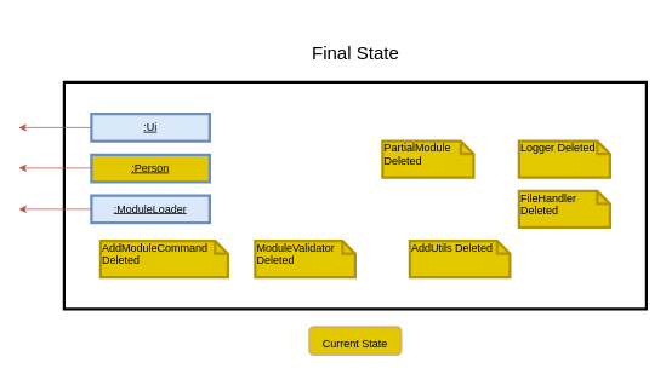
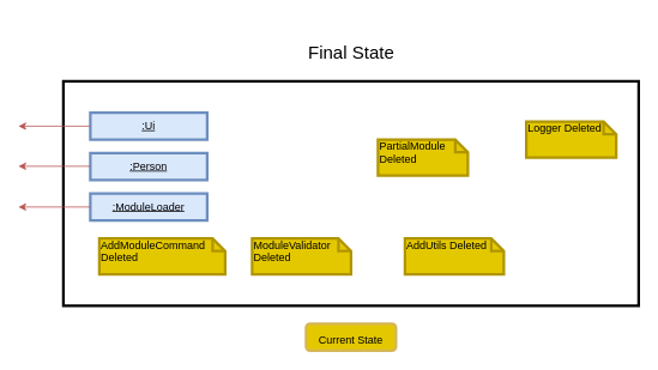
  <mxCell id="0" />
  <mxCell id="1" parent="0" />
  <mxCell id="2" value="" style="rounded=0;whiteSpace=wrap;html=1;strokeWidth=3;" parent="1" vertex="1"><mxGeometry x="70" y="90" width="640" height="250" as="geometry" /></mxCell>
  <mxCell id="3" value="&lt;font style=&quot;font-size: 20px&quot;&gt;Final State&lt;/font&gt;" style="text;html=1;align=center;verticalAlign=middle;resizable=0;points=[];autosize=1;fontSize=40;" parent="1" vertex="1"><mxGeometry x="335" y="20" width="110" height="60" as="geometry" /></mxCell>
  <mxCell id="4" value="&lt;font style=&quot;font-size: 12px&quot;&gt;Current State&lt;/font&gt;" style="rounded=1;whiteSpace=wrap;html=1;strokeWidth=3;fontSize=20;fillColor=#e3c800;strokeColor=#d6b656;" parent="1" vertex="1"><mxGeometry x="340" y="360" width="100" height="30" as="geometry" /></mxCell>
  <mxCell id="5" value="&lt;u&gt;:Ui&lt;/u&gt;" style="rounded=0;whiteSpace=wrap;html=1;strokeWidth=3;fontSize=12;fillColor=#dae8fc;strokeColor=#6c8ebf;" parent="1" vertex="1"><mxGeometry x="100" y="125" width="130" height="30" as="geometry" /></mxCell>
- <mxCell id="6" value="&lt;u&gt;:Person&lt;/u&gt;" style="rounded=0;whiteSpace=wrap;html=1;strokeWidth=3;fontSize=12;fillColor=#e3c800;strokeColor=#6c8ebf;" parent="1" vertex="1"><mxGeometry x="100" y="170" width="130" height="30" as="geometry" /></mxCell>
+ <mxCell id="6" value="&lt;u&gt;:Person&lt;/u&gt;" style="rounded=0;whiteSpace=wrap;html=1;strokeWidth=3;fontSize=12;fillColor=#dae8fc;strokeColor=#6c8ebf;" parent="1" vertex="1"><mxGeometry x="100" y="170" width="130" height="30" as="geometry" /></mxCell>
  <mxCell id="7" value="&lt;font color=&quot;#000000&quot;&gt;PartialModule Deleted&lt;/font&gt;" style="shape=note;whiteSpace=wrap;html=1;size=14;verticalAlign=top;align=left;spacingTop=-6;strokeWidth=3;fontSize=12;fillColor=#e3c800;strokeColor=#B09500;fontColor=#ffffff;" parent="1" vertex="1"><mxGeometry x="420" y="155" width="100" height="40" as="geometry" /></mxCell>
- <mxCell id="8" value="&lt;font color=&quot;#000000&quot;&gt;Logger Deleted&lt;/font&gt;" style="shape=note;whiteSpace=wrap;html=1;size=14;verticalAlign=top;align=left;spacingTop=-6;strokeWidth=3;fontSize=12;fillColor=#e3c800;strokeColor=#B09500;fontColor=#ffffff;" parent="1" vertex="1"><mxGeometry x="570" y="155" width="100" height="40" as="geometry" /></mxCell>
- <mxCell id="9" value="&lt;font color=&quot;#000000&quot;&gt;FileHandler Deleted&lt;/font&gt;" style="shape=note;whiteSpace=wrap;html=1;size=14;verticalAlign=top;align=left;spacingTop=-6;strokeWidth=3;fontSize=12;fillColor=#e3c800;strokeColor=#B09500;fontColor=#ffffff;" parent="1" vertex="1"><mxGeometry x="570" y="210" width="100" height="40" as="geometry" /></mxCell>
+ <mxCell id="8" value="&lt;font color=&quot;#000000&quot;&gt;Logger Deleted&lt;/font&gt;" style="shape=note;whiteSpace=wrap;html=1;size=14;verticalAlign=top;align=left;spacingTop=-6;strokeWidth=3;fontSize=12;fillColor=#e3c800;strokeColor=#B09500;fontColor=#ffffff;" parent="1" vertex="1"><mxGeometry x="585" y="135" width="100" height="40" as="geometry" /></mxCell>
  <mxCell id="10" value="&lt;font color=&quot;#000000&quot;&gt;AddUtils Deleted&lt;/font&gt;" style="shape=note;whiteSpace=wrap;html=1;size=14;verticalAlign=top;align=left;spacingTop=-6;strokeWidth=3;fontSize=12;fillColor=#e3c800;strokeColor=#B09500;fontColor=#ffffff;" parent="1" vertex="1"><mxGeometry x="450" y="265" width="110" height="40" as="geometry" /></mxCell>
  <mxCell id="11" value="&lt;font color=&quot;#000000&quot;&gt;ModuleValidator Deleted&lt;/font&gt;" style="shape=note;whiteSpace=wrap;html=1;size=14;verticalAlign=top;align=left;spacingTop=-6;strokeWidth=3;fontSize=12;fillColor=#e3c800;strokeColor=#B09500;fontColor=#ffffff;" parent="1" vertex="1"><mxGeometry x="280" y="265" width="110" height="40" as="geometry" /></mxCell>
  <mxCell id="12" value="&lt;font color=&quot;#000000&quot;&gt;AddModuleCommand Deleted&lt;/font&gt;" style="shape=note;whiteSpace=wrap;html=1;size=14;verticalAlign=top;align=left;spacingTop=-6;strokeWidth=3;fontSize=12;fillColor=#e3c800;strokeColor=#B09500;fontColor=#ffffff;" parent="1" vertex="1"><mxGeometry x="110" y="265" width="140" height="40" as="geometry" /></mxCell>
  <mxCell id="13" value="" style="endArrow=classic;html=1;fontSize=12;fillColor=#f8cecc;strokeColor=#b85450;exitX=0;exitY=0.5;exitDx=0;exitDy=0;" parent="1" source="5" edge="1"><mxGeometry width="50" height="50" relative="1" as="geometry"><mxPoint x="0" y="175" as="sourcePoint" /><mxPoint x="20" y="140" as="targetPoint" /></mxGeometry></mxCell>
  <mxCell id="14" value="" style="endArrow=classic;html=1;fontSize=12;fillColor=#f8cecc;strokeColor=#b85450;exitX=0;exitY=0.5;exitDx=0;exitDy=0;" parent="1" edge="1"><mxGeometry width="50" height="50" relative="1" as="geometry"><mxPoint x="100" y="184.66" as="sourcePoint" /><mxPoint x="20" y="184.66" as="targetPoint" /></mxGeometry></mxCell>
  <mxCell id="15" value="&lt;u&gt;:ModuleLoader&lt;/u&gt;" style="rounded=0;whiteSpace=wrap;html=1;strokeWidth=3;fontSize=12;fillColor=#dae8fc;strokeColor=#6c8ebf;" parent="1" vertex="1"><mxGeometry x="100" y="215" width="130" height="30" as="geometry" /></mxCell>
  <mxCell id="16" value="" style="endArrow=classic;html=1;fontSize=12;fillColor=#f8cecc;strokeColor=#b85450;exitX=0;exitY=0.5;exitDx=0;exitDy=0;" parent="1" edge="1"><mxGeometry width="50" height="50" relative="1" as="geometry"><mxPoint x="100" y="230" as="sourcePoint" /><mxPoint x="20" y="230" as="targetPoint" /></mxGeometry></mxCell>
